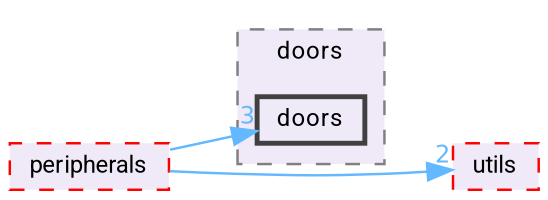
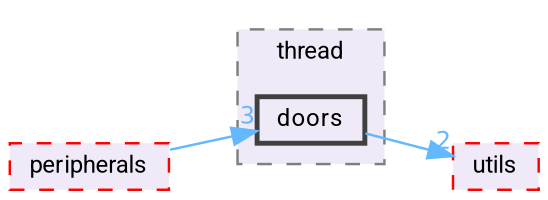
  digraph {
    compound=true
    fontname=Roboto
    rankdir=LR
    node [color=red fillcolor="#f0e9f7" fontname=Roboto fontsize=10 shape=box style="filled,dashed"]
    edge [color=steelblue1 fontcolor=steelblue1 fontname=Roboto fontsize=10 labeldistance=1.5 labelfontname=Helvetica labelfontsize=10]
    n1 [color=grey25 height=0.2 label=doors style="filled,bold" width=0.4]
    n2 [height=0.2 label=utils width=0.4]
    n3 [height=0.2 label=peripherals width=0.4]
    subgraph cluster_1 {
      bgcolor="#f0e9f7"
      fontsize=10
-     label=doors
+     label=thread
      pencolor=grey50
      style="filled,dashed"
      n1
    }
-   n3 -> n2 [headlabel=2]
+   n1 -> n2 [headlabel=2]
    n3 -> n1 [headlabel=3]
  }
